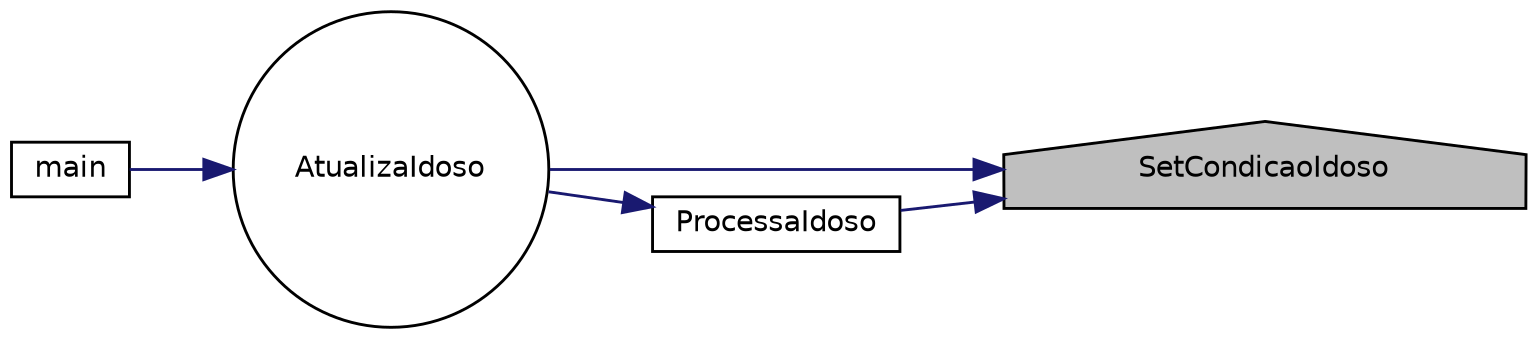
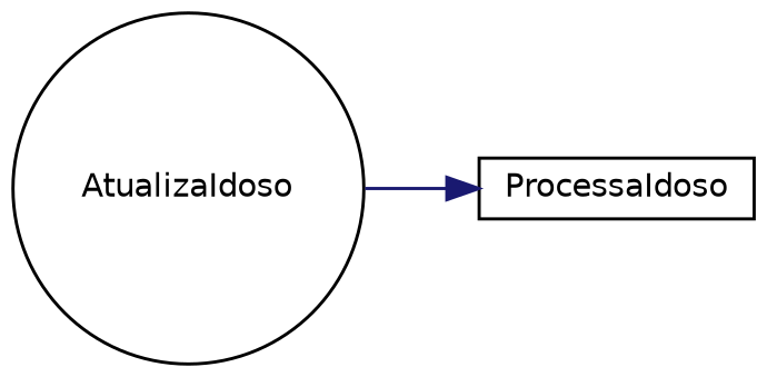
  digraph {
    rankdir=RL
    node [color=black fillcolor=white fontname=Helvetica fontsize=10 shape=box style=filled]
    edge [color=midnightblue dir=back fontname=Helvetica fontsize=10 labelfontname=Helvetica labelfontsize=10 style=solid]
-   n1 [fillcolor=grey75 fontcolor=black height=0.2 label=SetCondicaoIdoso shape=house width=0.4]
    n2 [height=0.2 label=AtualizaIdoso shape=circle width=0.4]
    n3 [height=0.2 label=ProcessaIdoso width=0.4]
-   n4 [height=0.2 label=main width=0.4]
-   n1 -> n2
-   n1 -> n3
-   n2 -> n4
    n3 -> n2
  }
